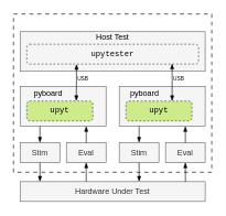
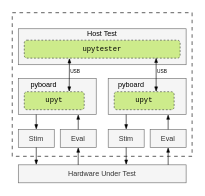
  <mxCell id="0" />
  <mxCell id="1" parent="0" />
  <mxCell id="2" value="" style="rounded=0;whiteSpace=wrap;html=1;fontFamily=Helvetica;dashed=1;fillColor=none;strokeWidth=2;strokeColor=#808080;" vertex="1" parent="1"><mxGeometry x="20" y="20" width="300" height="240" as="geometry" /></mxCell>
  <mxCell id="3" value="" style="rounded=0;whiteSpace=wrap;html=1;fillColor=#f5f5f5;strokeColor=#666666;fontColor=#333333;" vertex="1" parent="1"><mxGeometry x="30" y="130" width="130" height="60" as="geometry" /></mxCell>
  <mxCell id="4" value="" style="rounded=0;whiteSpace=wrap;html=1;fillColor=#f5f5f5;strokeColor=#666666;fontColor=#333333;" vertex="1" parent="1"><mxGeometry x="30" y="47" width="280" height="60" as="geometry" /></mxCell>
  <mxCell id="5" value="" style="edgeStyle=none;rounded=0;orthogonalLoop=1;jettySize=auto;html=1;fontFamily=Helvetica;exitX=0.29;exitY=1;exitDx=0;exitDy=0;exitPerimeter=0;entryX=0.75;entryY=0;entryDx=0;entryDy=0;startArrow=blockThin;startFill=1;endArrow=blockThin;endFill=1;" edge="1" parent="1" target="9"><mxGeometry relative="1" as="geometry"><mxPoint x="115.333" y="96.095" as="sourcePoint" /></mxGeometry></mxCell>
- <mxCell id="6" value="upytester" style="rounded=1;whiteSpace=wrap;html=1;dashed=1;fontFamily=Courier New;fillColor=#f5f5f5;strokeColor=#36393d;" vertex="1" parent="1"><mxGeometry x="40" y="66" width="260" height="30" as="geometry" /></mxCell>
+ <mxCell id="6" value="upytester" style="rounded=1;whiteSpace=wrap;html=1;dashed=1;fontFamily=Courier New;fillColor=#cdeb8b;strokeColor=#36393d;" vertex="1" parent="1"><mxGeometry x="40" y="66" width="260" height="30" as="geometry" /></mxCell>
  <mxCell id="7" value="Host Test" style="text;html=1;strokeColor=none;fillColor=none;align=center;verticalAlign=middle;whiteSpace=wrap;rounded=0;dashed=1;" vertex="1" parent="1"><mxGeometry x="115" y="46" width="110" height="20" as="geometry" /></mxCell>
  <mxCell id="8" value="" style="edgeStyle=none;rounded=0;orthogonalLoop=1;jettySize=auto;html=1;startArrow=none;startFill=0;endArrow=blockThin;endFill=1;fontFamily=Helvetica;entryX=0.5;entryY=0;entryDx=0;entryDy=0;exitX=0.23;exitY=1;exitDx=0;exitDy=0;exitPerimeter=0;" edge="1" parent="1" source="3" target="15"><mxGeometry relative="1" as="geometry"><mxPoint x="90" y="265" as="targetPoint" /></mxGeometry></mxCell>
  <mxCell id="9" value="upyt" style="rounded=1;whiteSpace=wrap;html=1;dashed=1;fontFamily=Courier New;fillColor=#cdeb8b;strokeColor=#36393d;" vertex="1" parent="1"><mxGeometry x="40" y="152" width="100" height="30" as="geometry" /></mxCell>
  <mxCell id="10" value="pyboard" style="text;html=1;strokeColor=none;fillColor=none;align=center;verticalAlign=middle;whiteSpace=wrap;rounded=0;dashed=1;fontFamily=Helvetica;" vertex="1" parent="1"><mxGeometry x="41" y="131" width="63" height="20" as="geometry" /></mxCell>
  <mxCell id="11" value="" style="rounded=0;whiteSpace=wrap;html=1;fillColor=#f5f5f5;strokeColor=#666666;fontColor=#333333;" vertex="1" parent="1"><mxGeometry x="180" y="130" width="130" height="60" as="geometry" /></mxCell>
  <mxCell id="12" value="upyt" style="rounded=1;whiteSpace=wrap;html=1;dashed=1;fontFamily=Courier New;fillColor=#cdeb8b;strokeColor=#36393d;" vertex="1" parent="1"><mxGeometry x="190" y="152" width="100" height="30" as="geometry" /></mxCell>
  <mxCell id="13" value="pyboard" style="text;html=1;strokeColor=none;fillColor=none;align=center;verticalAlign=middle;whiteSpace=wrap;rounded=0;dashed=1;fontFamily=Helvetica;" vertex="1" parent="1"><mxGeometry x="192" y="130" width="53" height="20" as="geometry" /></mxCell>
  <mxCell id="14" value="" style="edgeStyle=none;rounded=0;orthogonalLoop=1;jettySize=auto;html=1;fontFamily=Helvetica;startArrow=blockThin;startFill=1;endArrow=blockThin;endFill=1;exitX=0.846;exitY=0.977;exitDx=0;exitDy=0;exitPerimeter=0;entryX=0.7;entryY=0.002;entryDx=0;entryDy=0;entryPerimeter=0;" edge="1" parent="1" source="6" target="12"><mxGeometry relative="1" as="geometry"><mxPoint x="260" y="100" as="sourcePoint" /><mxPoint x="260" y="155" as="targetPoint" /></mxGeometry></mxCell>
  <mxCell id="15" value="Stim" style="rounded=0;whiteSpace=wrap;html=1;fontFamily=Helvetica;fillColor=#f5f5f5;strokeColor=#666666;fontColor=#333333;" vertex="1" parent="1"><mxGeometry x="30" y="215" width="60" height="30" as="geometry" /></mxCell>
  <mxCell id="16" value="Eval" style="rounded=0;whiteSpace=wrap;html=1;fontFamily=Helvetica;fillColor=#f5f5f5;strokeColor=#666666;fontColor=#333333;" vertex="1" parent="1"><mxGeometry x="100" y="215" width="60" height="30" as="geometry" /></mxCell>
  <mxCell id="17" value="Stim" style="rounded=0;whiteSpace=wrap;html=1;fontFamily=Helvetica;fillColor=#f5f5f5;strokeColor=#666666;fontColor=#333333;" vertex="1" parent="1"><mxGeometry x="180" y="215" width="60" height="30" as="geometry" /></mxCell>
  <mxCell id="18" value="Eval" style="rounded=0;whiteSpace=wrap;html=1;fontFamily=Helvetica;fillColor=#f5f5f5;strokeColor=#666666;fontColor=#333333;" vertex="1" parent="1"><mxGeometry x="250" y="215" width="60" height="30" as="geometry" /></mxCell>
  <mxCell id="19" value="Hardware Under Test" style="rounded=0;whiteSpace=wrap;html=1;fontFamily=Helvetica;fillColor=#f5f5f5;strokeColor=#666666;fontColor=#333333;" vertex="1" parent="1"><mxGeometry x="30" y="274" width="280" height="30" as="geometry" /></mxCell>
  <mxCell id="20" value="" style="edgeStyle=none;rounded=0;orthogonalLoop=1;jettySize=auto;html=1;startArrow=none;startFill=0;endArrow=blockThin;endFill=1;fontFamily=Helvetica;entryX=0.5;entryY=1;entryDx=0;entryDy=0;exitX=0.357;exitY=0;exitDx=0;exitDy=0;exitPerimeter=0;" edge="1" parent="1" source="19" target="16"><mxGeometry relative="1" as="geometry"><mxPoint x="130" y="270" as="sourcePoint" /><mxPoint x="70" y="285" as="targetPoint" /></mxGeometry></mxCell>
  <mxCell id="21" value="" style="edgeStyle=none;rounded=0;orthogonalLoop=1;jettySize=auto;html=1;startArrow=none;startFill=0;endArrow=blockThin;endFill=1;fontFamily=Helvetica;entryX=0.5;entryY=1;entryDx=0;entryDy=0;" edge="1" parent="1"><mxGeometry relative="1" as="geometry"><mxPoint x="130" y="215" as="sourcePoint" /><mxPoint x="130" y="190" as="targetPoint" /></mxGeometry></mxCell>
  <mxCell id="22" value="" style="edgeStyle=none;rounded=0;orthogonalLoop=1;jettySize=auto;html=1;startArrow=none;startFill=0;endArrow=blockThin;endFill=1;fontFamily=Helvetica;entryX=0.107;entryY=0;entryDx=0;entryDy=0;exitX=0.23;exitY=1;exitDx=0;exitDy=0;exitPerimeter=0;entryPerimeter=0;" edge="1" parent="1" target="19"><mxGeometry relative="1" as="geometry"><mxPoint x="60" y="245" as="sourcePoint" /><mxPoint x="60" y="270" as="targetPoint" /></mxGeometry></mxCell>
  <mxCell id="23" value="" style="edgeStyle=none;rounded=0;orthogonalLoop=1;jettySize=auto;html=1;startArrow=none;startFill=0;endArrow=blockThin;endFill=1;fontFamily=Helvetica;entryX=0.5;entryY=0;entryDx=0;entryDy=0;exitX=0.23;exitY=1;exitDx=0;exitDy=0;exitPerimeter=0;" edge="1" parent="1"><mxGeometry relative="1" as="geometry"><mxPoint x="210" y="190" as="sourcePoint" /><mxPoint x="210" y="215" as="targetPoint" /></mxGeometry></mxCell>
  <mxCell id="24" value="" style="edgeStyle=none;rounded=0;orthogonalLoop=1;jettySize=auto;html=1;startArrow=none;startFill=0;endArrow=blockThin;endFill=1;fontFamily=Helvetica;entryX=0.5;entryY=1;entryDx=0;entryDy=0;exitX=0.893;exitY=0;exitDx=0;exitDy=0;exitPerimeter=0;" edge="1" parent="1" source="19"><mxGeometry relative="1" as="geometry"><mxPoint x="280" y="270" as="sourcePoint" /><mxPoint x="280" y="245" as="targetPoint" /></mxGeometry></mxCell>
  <mxCell id="25" value="" style="edgeStyle=none;rounded=0;orthogonalLoop=1;jettySize=auto;html=1;startArrow=none;startFill=0;endArrow=blockThin;endFill=1;fontFamily=Helvetica;entryX=0.5;entryY=1;entryDx=0;entryDy=0;" edge="1" parent="1"><mxGeometry relative="1" as="geometry"><mxPoint x="280" y="215" as="sourcePoint" /><mxPoint x="280" y="190" as="targetPoint" /></mxGeometry></mxCell>
  <mxCell id="26" value="" style="edgeStyle=none;rounded=0;orthogonalLoop=1;jettySize=auto;html=1;startArrow=none;startFill=0;endArrow=blockThin;endFill=1;fontFamily=Helvetica;entryX=0.643;entryY=0;entryDx=0;entryDy=0;exitX=0.23;exitY=1;exitDx=0;exitDy=0;exitPerimeter=0;entryPerimeter=0;" edge="1" parent="1" target="19"><mxGeometry relative="1" as="geometry"><mxPoint x="210" y="245" as="sourcePoint" /><mxPoint x="210" y="270" as="targetPoint" /></mxGeometry></mxCell>
  <mxCell id="27" value="USB" style="text;html=1;strokeColor=none;fillColor=none;align=left;verticalAlign=middle;whiteSpace=wrap;rounded=0;dashed=1;fontFamily=Helvetica;fontSize=8;" vertex="1" parent="1"><mxGeometry x="260" y="110" width="30" height="17" as="geometry" /></mxCell>
  <mxCell id="28" value="USB" style="text;html=1;strokeColor=none;fillColor=none;align=left;verticalAlign=middle;whiteSpace=wrap;rounded=0;dashed=1;fontFamily=Helvetica;fontSize=8;" vertex="1" parent="1"><mxGeometry x="115" y="110" width="30" height="17" as="geometry" /></mxCell>
